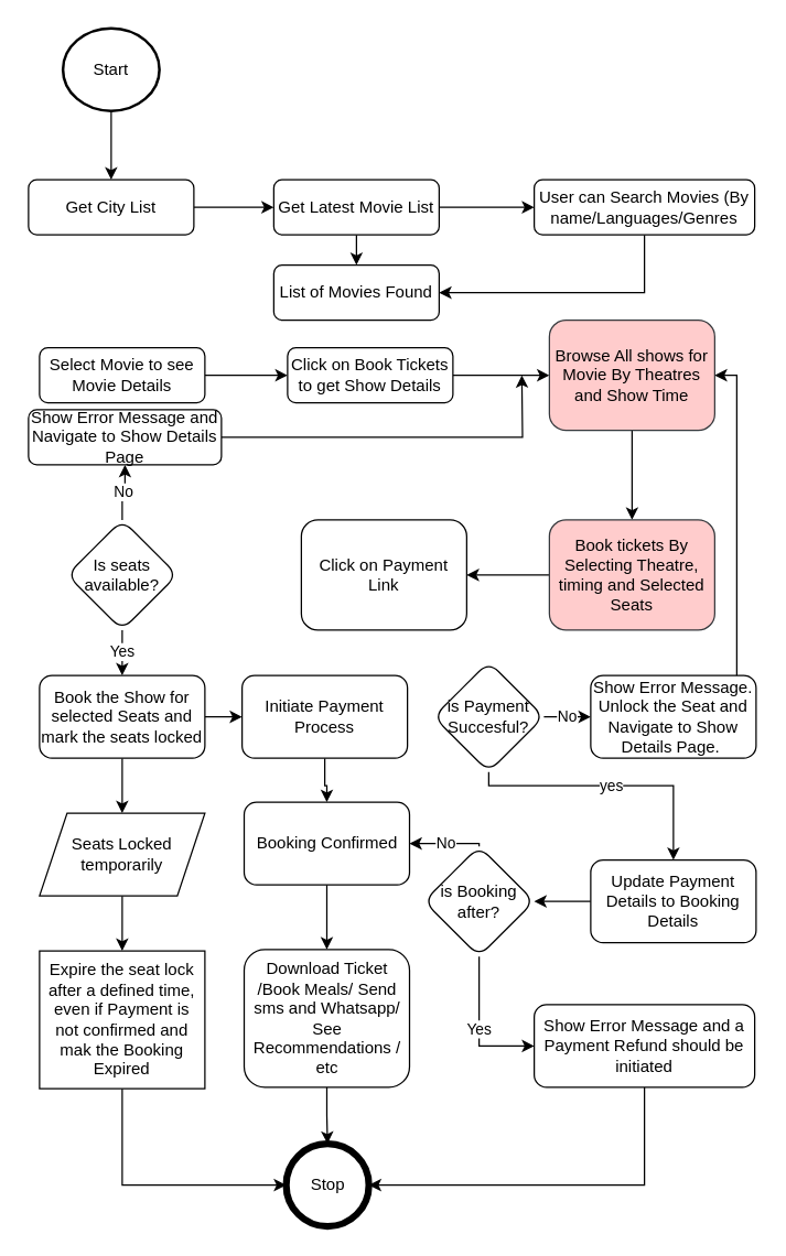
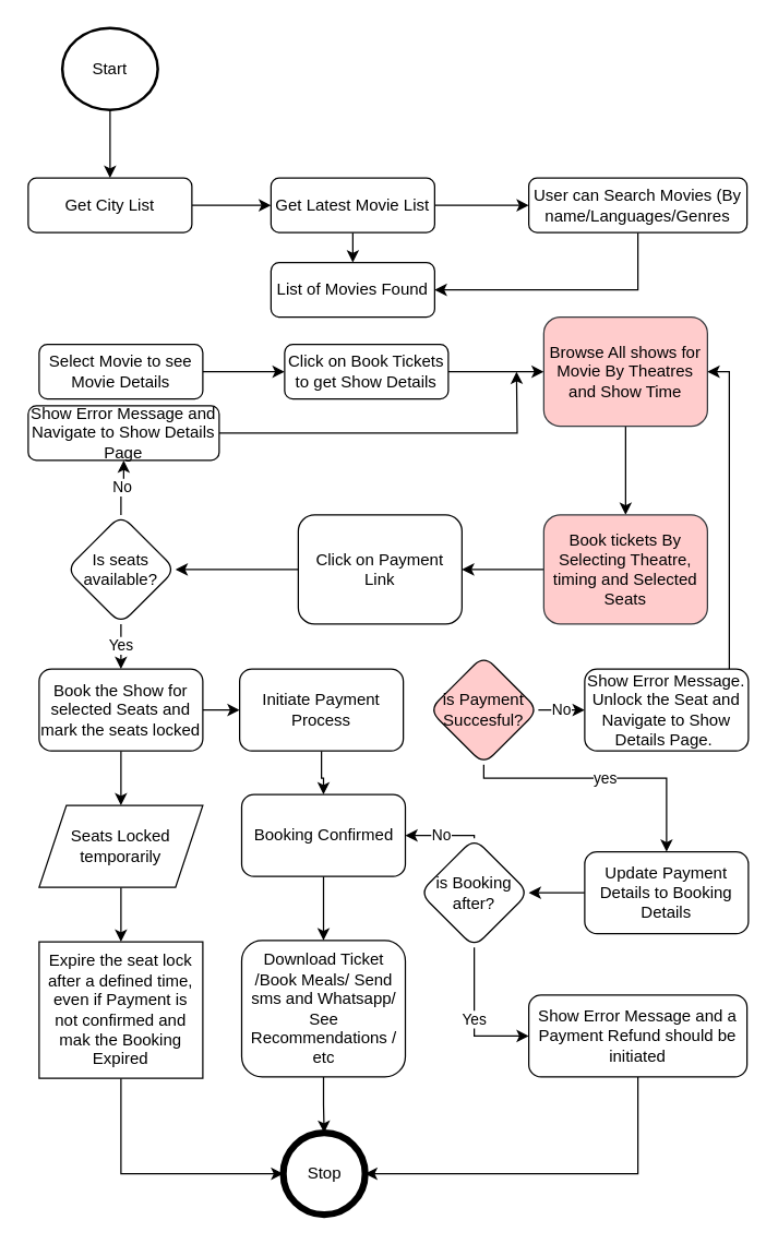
  <mxCell id="0" />
  <mxCell id="1" parent="0" />
  <mxCell id="2" style="edgeStyle=orthogonalEdgeStyle;rounded=0;orthogonalLoop=1;jettySize=auto;html=1;" edge="1" parent="1" source="3" target="8"><mxGeometry relative="1" as="geometry" /></mxCell>
  <mxCell id="3" value="Get City List" style="rounded=1;whiteSpace=wrap;html=1;fontSize=12;glass=0;strokeWidth=1;shadow=0;" parent="1" vertex="1"><mxGeometry x="20" y="130" width="120" height="40" as="geometry" /></mxCell>
  <mxCell id="4" style="edgeStyle=orthogonalEdgeStyle;rounded=0;orthogonalLoop=1;jettySize=auto;html=1;entryX=0.5;entryY=0;entryDx=0;entryDy=0;" edge="1" parent="1" source="5" target="3"><mxGeometry relative="1" as="geometry" /></mxCell>
  <mxCell id="5" value="Start" style="strokeWidth=2;html=1;shape=mxgraph.flowchart.start_2;whiteSpace=wrap;" vertex="1" parent="1"><mxGeometry x="45" y="20" width="70" height="60" as="geometry" /></mxCell>
  <mxCell id="6" value="" style="edgeStyle=orthogonalEdgeStyle;rounded=0;orthogonalLoop=1;jettySize=auto;html=1;" edge="1" parent="1" source="8" target="11"><mxGeometry relative="1" as="geometry" /></mxCell>
  <mxCell id="7" style="edgeStyle=orthogonalEdgeStyle;rounded=0;orthogonalLoop=1;jettySize=auto;html=1;entryX=0;entryY=0.5;entryDx=0;entryDy=0;" edge="1" parent="1" source="8" target="10"><mxGeometry relative="1" as="geometry" /></mxCell>
  <mxCell id="8" value="Get Latest Movie List" style="rounded=1;whiteSpace=wrap;html=1;fontSize=12;glass=0;strokeWidth=1;shadow=0;" parent="1" vertex="1"><mxGeometry x="198" y="130" width="120" height="40" as="geometry" /></mxCell>
  <mxCell id="9" style="edgeStyle=orthogonalEdgeStyle;rounded=0;orthogonalLoop=1;jettySize=auto;html=1;entryX=1;entryY=0.5;entryDx=0;entryDy=0;exitX=0.5;exitY=1;exitDx=0;exitDy=0;" edge="1" parent="1" source="10" target="11"><mxGeometry relative="1" as="geometry" /></mxCell>
  <mxCell id="10" value="User can Search Movies (By name/Languages/Genres" style="whiteSpace=wrap;html=1;rounded=1;glass=0;strokeWidth=1;shadow=0;" vertex="1" parent="1"><mxGeometry x="387" y="130" width="160" height="40" as="geometry" /></mxCell>
  <mxCell id="11" value="List of Movies Found" style="rounded=1;whiteSpace=wrap;html=1;fontSize=12;glass=0;strokeWidth=1;shadow=0;" vertex="1" parent="1"><mxGeometry x="198" y="192" width="120" height="40" as="geometry" /></mxCell>
  <mxCell id="12" value="" style="edgeStyle=orthogonalEdgeStyle;rounded=0;orthogonalLoop=1;jettySize=auto;html=1;" edge="1" parent="1" source="13" target="15"><mxGeometry relative="1" as="geometry" /></mxCell>
  <mxCell id="13" value="Select Movie to see Movie Details" style="rounded=1;whiteSpace=wrap;html=1;fontSize=12;glass=0;strokeWidth=1;shadow=0;" vertex="1" parent="1"><mxGeometry x="28" y="252" width="120" height="40" as="geometry" /></mxCell>
  <mxCell id="14" value="" style="edgeStyle=orthogonalEdgeStyle;rounded=0;orthogonalLoop=1;jettySize=auto;html=1;" edge="1" parent="1" source="15" target="17"><mxGeometry relative="1" as="geometry" /></mxCell>
  <mxCell id="15" value="Click on Book Tickets to get Show Details" style="rounded=1;whiteSpace=wrap;html=1;fontSize=12;glass=0;strokeWidth=1;shadow=0;" vertex="1" parent="1"><mxGeometry x="208" y="252" width="120" height="40" as="geometry" /></mxCell>
  <mxCell id="16" style="edgeStyle=orthogonalEdgeStyle;rounded=0;orthogonalLoop=1;jettySize=auto;html=1;entryX=0.5;entryY=0;entryDx=0;entryDy=0;" edge="1" parent="1" source="17" target="19"><mxGeometry relative="1" as="geometry" /></mxCell>
  <mxCell id="17" value="Browse All shows for Movie By Theatres and Show Time" style="rounded=1;whiteSpace=wrap;html=1;fontSize=12;glass=0;strokeWidth=1;shadow=0;fillColor=#ffcccc;strokeColor=#36393d;" vertex="1" parent="1"><mxGeometry x="398" y="232" width="120" height="80" as="geometry" /></mxCell>
  <mxCell id="18" value="" style="edgeStyle=orthogonalEdgeStyle;rounded=0;orthogonalLoop=1;jettySize=auto;html=1;" edge="1" parent="1" source="19" target="21"><mxGeometry relative="1" as="geometry" /></mxCell>
  <mxCell id="19" value="Book tickets By Selecting Theatre, timing and Selected Seats" style="rounded=1;whiteSpace=wrap;html=1;fontSize=12;glass=0;strokeWidth=1;shadow=0;fillColor=#ffcccc;strokeColor=#36393d;" vertex="1" parent="1"><mxGeometry x="398" y="377" width="120" height="80" as="geometry" /></mxCell>
+ <mxCell id="20" value="" style="edgeStyle=orthogonalEdgeStyle;rounded=0;orthogonalLoop=1;jettySize=auto;html=1;" edge="1" parent="1" source="21" target="24"><mxGeometry relative="1" as="geometry" /></mxCell>
  <mxCell id="21" value="Click on Payment Link" style="rounded=1;whiteSpace=wrap;html=1;fontSize=12;glass=0;strokeWidth=1;shadow=0;" vertex="1" parent="1"><mxGeometry x="218" y="377" width="120" height="80" as="geometry" /></mxCell>
  <mxCell id="22" value="Yes" style="edgeStyle=orthogonalEdgeStyle;rounded=0;orthogonalLoop=1;jettySize=auto;html=1;" edge="1" parent="1" source="24" target="27"><mxGeometry relative="1" as="geometry" /></mxCell>
  <mxCell id="23" value="No" style="edgeStyle=orthogonalEdgeStyle;rounded=0;orthogonalLoop=1;jettySize=auto;html=1;" edge="1" parent="1" source="24" target="34"><mxGeometry relative="1" as="geometry" /></mxCell>
  <mxCell id="24" value="Is seats available?" style="rhombus;whiteSpace=wrap;html=1;rounded=1;glass=0;strokeWidth=1;shadow=0;" vertex="1" parent="1"><mxGeometry x="48" y="377" width="80" height="80" as="geometry" /></mxCell>
  <mxCell id="25" value="" style="edgeStyle=orthogonalEdgeStyle;rounded=0;orthogonalLoop=1;jettySize=auto;html=1;" edge="1" parent="1" source="27" target="29"><mxGeometry relative="1" as="geometry" /></mxCell>
  <mxCell id="26" style="edgeStyle=orthogonalEdgeStyle;rounded=0;orthogonalLoop=1;jettySize=auto;html=1;entryX=0.5;entryY=0;entryDx=0;entryDy=0;" edge="1" parent="1" source="27" target="43"><mxGeometry relative="1" as="geometry" /></mxCell>
  <mxCell id="27" value="Book the Show for selected Seats and mark the seats locked" style="whiteSpace=wrap;html=1;rounded=1;glass=0;strokeWidth=1;shadow=0;" vertex="1" parent="1"><mxGeometry x="28" y="490" width="120" height="60" as="geometry" /></mxCell>
  <mxCell id="28" value="" style="edgeStyle=orthogonalEdgeStyle;rounded=0;orthogonalLoop=1;jettySize=auto;html=1;" edge="1" parent="1" source="29" target="52"><mxGeometry relative="1" as="geometry" /></mxCell>
  <mxCell id="29" value="Initiate Payment Process" style="whiteSpace=wrap;html=1;rounded=1;glass=0;strokeWidth=1;shadow=0;" vertex="1" parent="1"><mxGeometry x="175" y="490" width="120" height="60" as="geometry" /></mxCell>
  <mxCell id="30" value="yes" style="edgeStyle=orthogonalEdgeStyle;rounded=0;orthogonalLoop=1;jettySize=auto;html=1;exitX=0.5;exitY=1;exitDx=0;exitDy=0;" edge="1" parent="1" source="32" target="36"><mxGeometry relative="1" as="geometry"><Array as="points"><mxPoint x="354" y="570" /><mxPoint x="488" y="570" /></Array></mxGeometry></mxCell>
  <mxCell id="31" value="No" style="edgeStyle=orthogonalEdgeStyle;rounded=0;orthogonalLoop=1;jettySize=auto;html=1;entryX=0;entryY=0.5;entryDx=0;entryDy=0;" edge="1" parent="1" source="32" target="41"><mxGeometry relative="1" as="geometry" /></mxCell>
- <mxCell id="32" value="is Payment Succesful?" style="rhombus;whiteSpace=wrap;html=1;rounded=1;glass=0;strokeWidth=1;shadow=0;" vertex="1" parent="1"><mxGeometry x="314" y="480" width="80" height="80" as="geometry" /></mxCell>
+ <mxCell id="32" value="is Payment Succesful?" style="rhombus;whiteSpace=wrap;html=1;rounded=1;glass=0;strokeWidth=1;shadow=0;fillColor=#ffcccc;" vertex="1" parent="1"><mxGeometry x="314" y="480" width="80" height="80" as="geometry" /></mxCell>
  <mxCell id="33" style="edgeStyle=orthogonalEdgeStyle;rounded=0;orthogonalLoop=1;jettySize=auto;html=1;" edge="1" parent="1" source="34"><mxGeometry relative="1" as="geometry"><mxPoint x="378" y="272" as="targetPoint" /></mxGeometry></mxCell>
  <mxCell id="34" value="Show Error Message and Navigate to Show Details Page" style="whiteSpace=wrap;html=1;rounded=1;glass=0;strokeWidth=1;shadow=0;" vertex="1" parent="1"><mxGeometry x="20" y="297" width="140" height="40" as="geometry" /></mxCell>
  <mxCell id="35" value="" style="edgeStyle=orthogonalEdgeStyle;rounded=0;orthogonalLoop=1;jettySize=auto;html=1;" edge="1" parent="1" source="36" target="48"><mxGeometry relative="1" as="geometry" /></mxCell>
  <mxCell id="36" value="Update Payment Details to Booking Details" style="rounded=1;whiteSpace=wrap;html=1;glass=0;strokeWidth=1;shadow=0;" vertex="1" parent="1"><mxGeometry x="428" y="624" width="120" height="60" as="geometry" /></mxCell>
  <mxCell id="37" value="Stop" style="shape=ellipse;html=1;dashed=0;whitespace=wrap;aspect=fixed;strokeWidth=5;perimeter=ellipsePerimeter;" vertex="1" parent="1"><mxGeometry x="207" y="830" width="60" height="60" as="geometry" /></mxCell>
  <mxCell id="38" style="edgeStyle=orthogonalEdgeStyle;rounded=0;orthogonalLoop=1;jettySize=auto;html=1;entryX=0.5;entryY=0;entryDx=0;entryDy=0;" edge="1" parent="1" source="39" target="37"><mxGeometry relative="1" as="geometry" /></mxCell>
  <mxCell id="39" value="Download Ticket /Book Meals/ Send sms and Whatsapp/ See Recommendations / etc" style="rounded=1;whiteSpace=wrap;html=1;glass=0;strokeWidth=1;shadow=0;" vertex="1" parent="1"><mxGeometry x="176.5" y="689" width="120" height="100" as="geometry" /></mxCell>
  <mxCell id="40" style="edgeStyle=orthogonalEdgeStyle;rounded=0;orthogonalLoop=1;jettySize=auto;html=1;entryX=1;entryY=0.5;entryDx=0;entryDy=0;" edge="1" parent="1" source="41" target="17"><mxGeometry relative="1" as="geometry"><Array as="points"><mxPoint x="534" y="272" /></Array></mxGeometry></mxCell>
  <mxCell id="41" value="Show Error Message. Unlock the Seat and Navigate to Show Details Page.&amp;nbsp;" style="whiteSpace=wrap;html=1;rounded=1;glass=0;strokeWidth=1;shadow=0;" vertex="1" parent="1"><mxGeometry x="428" y="490" width="120" height="60" as="geometry" /></mxCell>
  <mxCell id="42" value="" style="edgeStyle=orthogonalEdgeStyle;rounded=0;orthogonalLoop=1;jettySize=auto;html=1;" edge="1" parent="1" source="43" target="45"><mxGeometry relative="1" as="geometry" /></mxCell>
  <mxCell id="43" value="Seats Locked temporarily" style="shape=parallelogram;perimeter=parallelogramPerimeter;whiteSpace=wrap;html=1;fixedSize=1;" vertex="1" parent="1"><mxGeometry x="28" y="590" width="120" height="60" as="geometry" /></mxCell>
  <mxCell id="44" style="edgeStyle=orthogonalEdgeStyle;rounded=0;orthogonalLoop=1;jettySize=auto;html=1;entryX=0;entryY=0.5;entryDx=0;entryDy=0;exitX=0.5;exitY=1;exitDx=0;exitDy=0;" edge="1" parent="1" source="45" target="37"><mxGeometry relative="1" as="geometry" /></mxCell>
  <mxCell id="45" value="Expire the seat lock after a defined time, even if Payment is not confirmed and mak the Booking Expired" style="whiteSpace=wrap;html=1;" vertex="1" parent="1"><mxGeometry x="28" y="690" width="120" height="100" as="geometry" /></mxCell>
  <mxCell id="46" value="Yes" style="edgeStyle=orthogonalEdgeStyle;rounded=0;orthogonalLoop=1;jettySize=auto;html=1;entryX=0;entryY=0.5;entryDx=0;entryDy=0;" edge="1" parent="1" source="48" target="50"><mxGeometry relative="1" as="geometry" /></mxCell>
  <mxCell id="47" value="No" style="edgeStyle=orthogonalEdgeStyle;rounded=0;orthogonalLoop=1;jettySize=auto;html=1;exitX=0.5;exitY=0;exitDx=0;exitDy=0;entryX=1;entryY=0.5;entryDx=0;entryDy=0;" edge="1" parent="1" source="48" target="52"><mxGeometry relative="1" as="geometry"><mxPoint x="198" y="620" as="targetPoint" /><Array as="points"><mxPoint x="347" y="612" /></Array></mxGeometry></mxCell>
  <mxCell id="48" value="is Booking after?" style="rhombus;whiteSpace=wrap;html=1;rounded=1;glass=0;strokeWidth=1;shadow=0;" vertex="1" parent="1"><mxGeometry x="307" y="614" width="80" height="80" as="geometry" /></mxCell>
  <mxCell id="49" style="edgeStyle=orthogonalEdgeStyle;rounded=0;orthogonalLoop=1;jettySize=auto;html=1;entryX=1;entryY=0.5;entryDx=0;entryDy=0;" edge="1" parent="1" source="50" target="37"><mxGeometry relative="1" as="geometry"><Array as="points"><mxPoint x="467" y="860" /></Array></mxGeometry></mxCell>
  <mxCell id="50" value="Show Error Message and a Payment Refund should be initiated" style="whiteSpace=wrap;html=1;rounded=1;glass=0;strokeWidth=1;shadow=0;" vertex="1" parent="1"><mxGeometry x="387" y="729" width="160" height="60" as="geometry" /></mxCell>
  <mxCell id="51" style="edgeStyle=orthogonalEdgeStyle;rounded=0;orthogonalLoop=1;jettySize=auto;html=1;entryX=0.5;entryY=0;entryDx=0;entryDy=0;" edge="1" parent="1" source="52" target="39"><mxGeometry relative="1" as="geometry" /></mxCell>
  <mxCell id="52" value="Booking Confirmed" style="whiteSpace=wrap;html=1;rounded=1;glass=0;strokeWidth=1;shadow=0;" vertex="1" parent="1"><mxGeometry x="176.5" y="582" width="120" height="60" as="geometry" /></mxCell>
